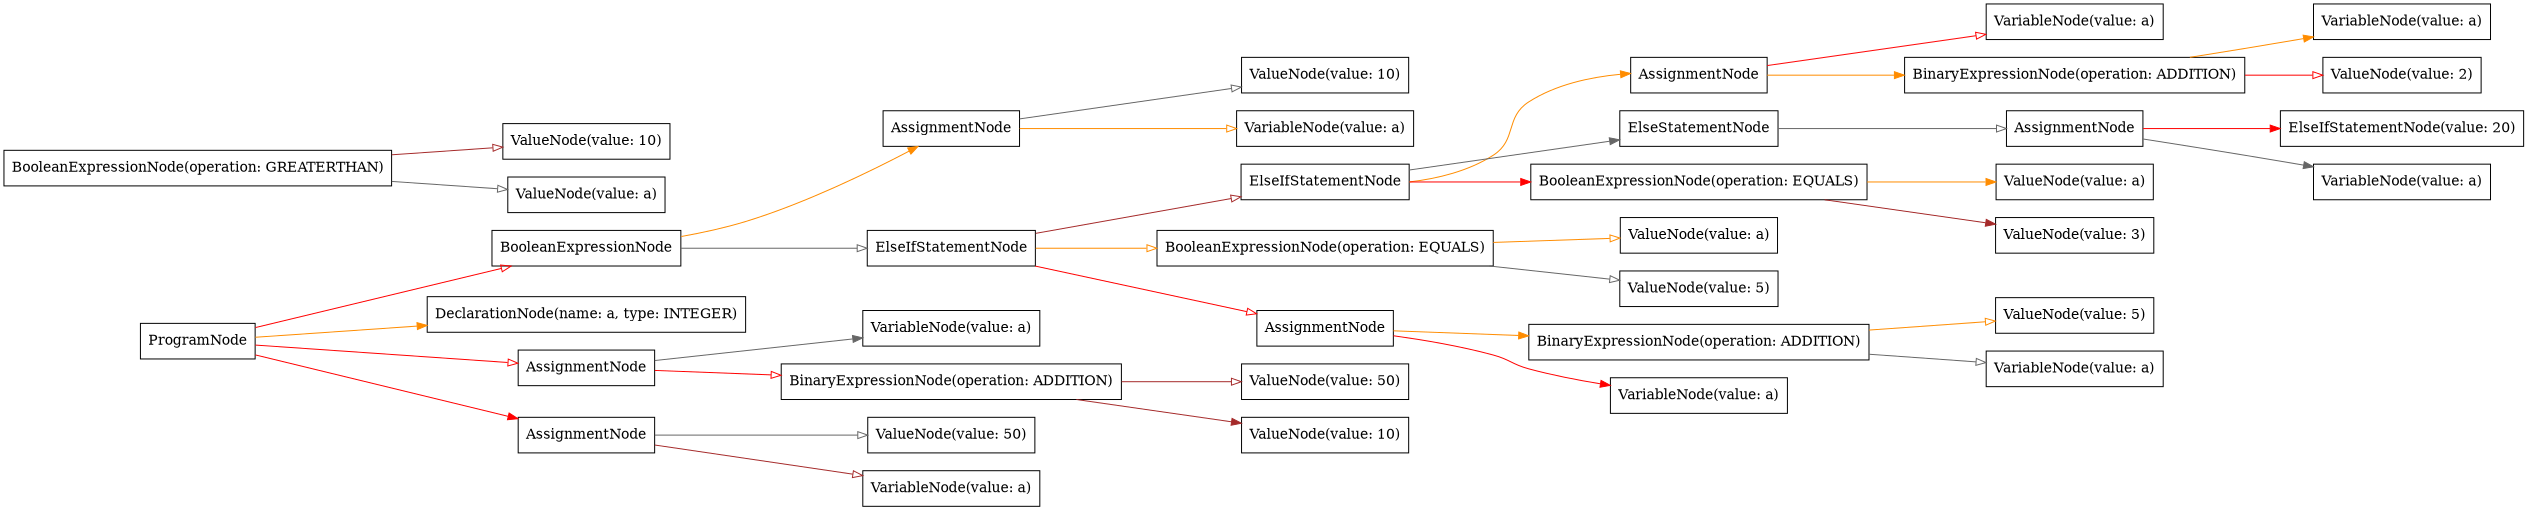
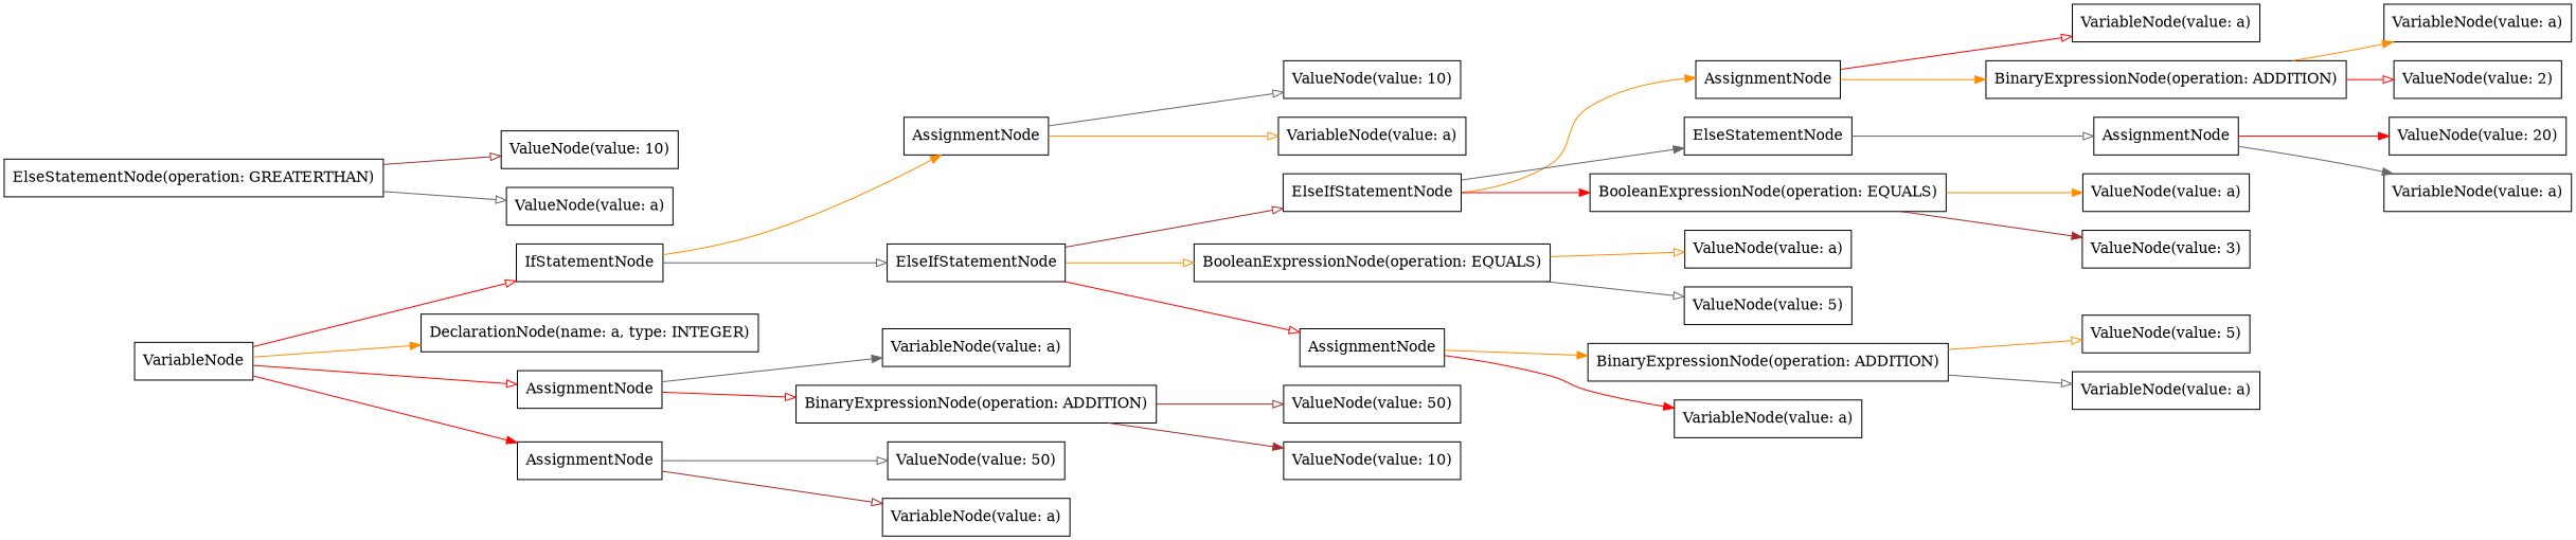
  digraph {
    rankdir=LR
    node [shape=box]
    edge [arrowhead=onormal color=darkorange]
    n1 [label="VariableNode(value: a)"]
    n2 [label="ValueNode(value: 5)"]
    n3 [label="BinaryExpressionNode(operation: ADDITION)"]
    n4 [label="ValueNode(value: 50)"]
    n5 [label="ValueNode(value: 10)"]
    n6 [label="ValueNode(value: a)"]
    n7 [label="ValueNode(value: 10)"]
-   n8 [label=ProgramNode]
-   n9 [label=BooleanExpressionNode]
+   n8 [label=VariableNode]
+   n9 [label=IfStatementNode]
    n10 [label="DeclarationNode(name: a, type: INTEGER)"]
    n11 [label=AssignmentNode]
    n12 [label=AssignmentNode]
    n13 [label=AssignmentNode]
    n14 [label=ElseIfStatementNode]
    n15 [label="ValueNode(value: 50)"]
    n16 [label="VariableNode(value: a)"]
    n17 [label="BinaryExpressionNode(operation: ADDITION)"]
    n18 [label="VariableNode(value: a)"]
    n19 [label="VariableNode(value: a)"]
    n20 [label="ValueNode(value: 10)"]
    n21 [label=ElseIfStatementNode]
    n22 [label=AssignmentNode]
    n23 [label=ElseStatementNode]
    n24 [label="BooleanExpressionNode(operation: EQUALS)"]
    n25 [label="BinaryExpressionNode(operation: ADDITION)"]
    n26 [label=AssignmentNode]
    n27 [label="ValueNode(value: 3)"]
-   n28 [label="BooleanExpressionNode(operation: GREATERTHAN)"]
+   n28 [label="ElseStatementNode(operation: GREATERTHAN)"]
    n29 [label="ValueNode(value: a)"]
    n30 [label="VariableNode(value: a)"]
    n31 [label="BooleanExpressionNode(operation: EQUALS)"]
    n32 [label=AssignmentNode]
    n33 [label="VariableNode(value: a)"]
    n34 [label="ValueNode(value: 2)"]
    n35 [label="ValueNode(value: a)"]
    n36 [label="ValueNode(value: 5)"]
    n37 [label="VariableNode(value: a)"]
-   n38 [label="ElseIfStatementNode(value: 20)"]
+   n38 [label="ValueNode(value: 20)"]
    n39 [label="VariableNode(value: a)"]
    n3 -> n4 [color=brown]
    n3 -> n5 [arrowhead=normal color=brown]
    n8 -> n9 [color=red]
    n8 -> n10 [arrowhead=normal]
    n8 -> n11 [color=red]
    n8 -> n12 [arrowhead=normal color=red]
    n9 -> n13 [arrowhead=normal]
    n9 -> n14 [color=gray40]
    n11 -> n1 [arrowhead=normal color=gray40]
    n11 -> n3 [color=red]
    n12 -> n15 [color=gray40]
    n12 -> n16 [color=brown]
    n13 -> n20 [color=gray40]
    n13 -> n30
    n14 -> n21 [color=brown]
    n14 -> n31
    n14 -> n32 [color=red]
    n17 -> n2
    n17 -> n18 [color=gray40]
    n21 -> n22 [arrowhead=normal]
    n21 -> n23 [arrowhead=normal color=gray40]
    n21 -> n24 [arrowhead=normal color=red]
    n22 -> n19 [color=red]
    n22 -> n25 [arrowhead=normal]
    n23 -> n26 [color=gray40]
    n24 -> n6 [arrowhead=normal]
    n24 -> n27 [arrowhead=normal color=brown]
    n25 -> n33 [arrowhead=normal]
    n25 -> n34 [color=red]
    n26 -> n38 [arrowhead=normal color=red]
    n26 -> n39 [arrowhead=normal color=gray40]
    n28 -> n7 [color=brown]
    n28 -> n29 [color=gray40]
    n31 -> n35
    n31 -> n36 [color=gray40]
    n32 -> n17 [arrowhead=normal]
    n32 -> n37 [arrowhead=normal color=red]
  }
